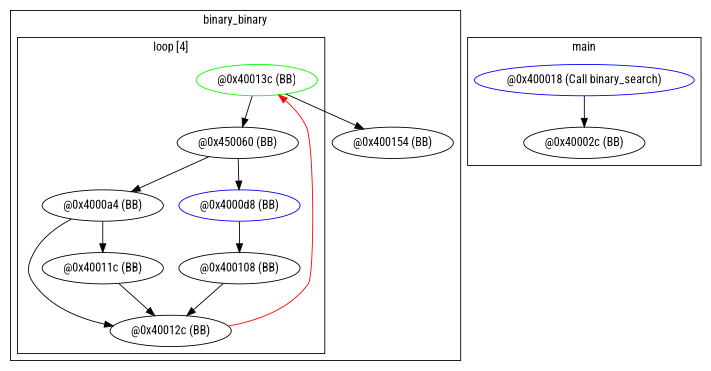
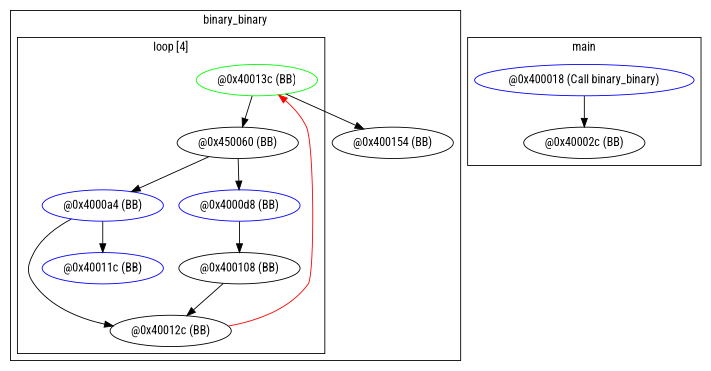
  digraph {
    fontname="Roboto Condensed"
    node [fontname="Roboto Condensed"]
    edge [fontname="Roboto Condensed"]
    n1 [color=green label="@0x40013c (BB)"]
    n2 [label="@0x40012c (BB)"]
-   n3 [label="@0x4000a4 (BB)"]
+   n3 [label="@0x4000a4 (BB)" color=blue]
    n4 [label="@0x450060 (BB)"]
    n5 [label="@0x400108 (BB)"]
    n6 [color=blue label="@0x4000d8 (BB)"]
-   n7 [label="@0x40011c (BB)"]
+   n7 [label="@0x40011c (BB)" color=blue]
    n8 [label="@0x400154 (BB)"]
-   n9 [color=blue label="@0x400018 (Call binary_search)"]
+   n9 [color=blue label="@0x400018 (Call binary_binary)"]
    n10 [label="@0x40002c (BB)"]
    subgraph cluster_1 {
      label=binary_binary
      n8
      subgraph cluster_2 {
        label="loop [4]"
        n1
        n2
        n3
        n4
        n5
        n6
        n7
      }
    }
    subgraph cluster_3 {
      label=main
      n9
      n10
    }
    n1 -> n4
    n1 -> n8
    n2 -> n1 [color=red]
    n3 -> n2
    n3 -> n7
    n4 -> n3
    n4 -> n6
    n5 -> n2
    n6 -> n5
-   n7 -> n2
    n9 -> n10
  }
